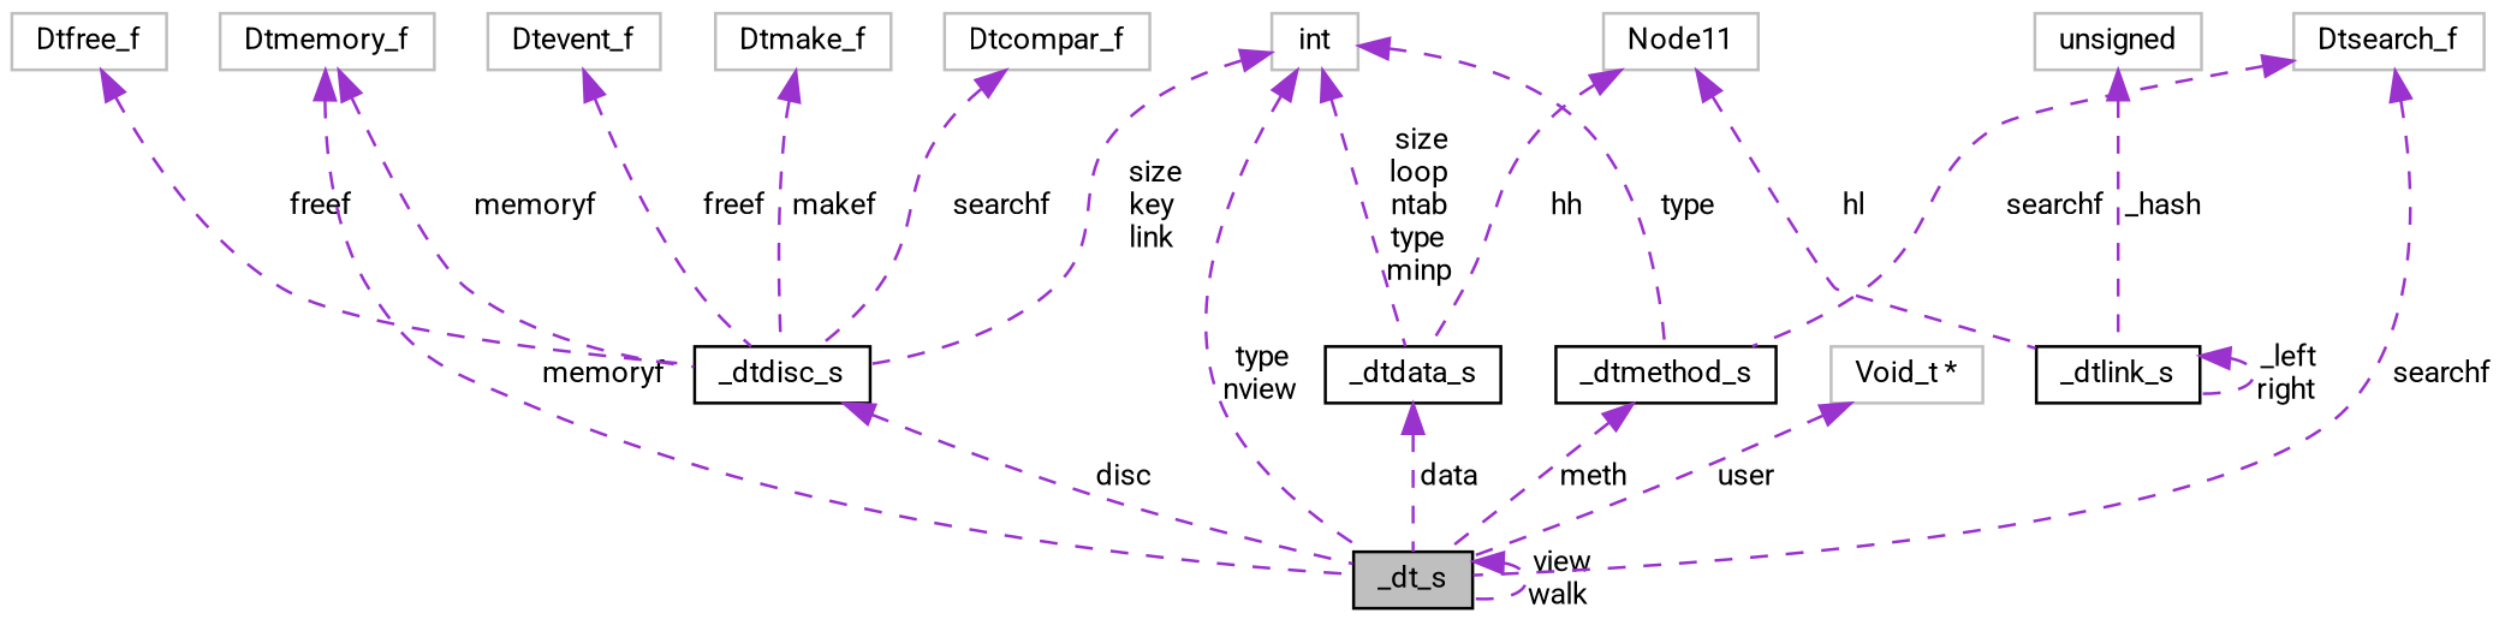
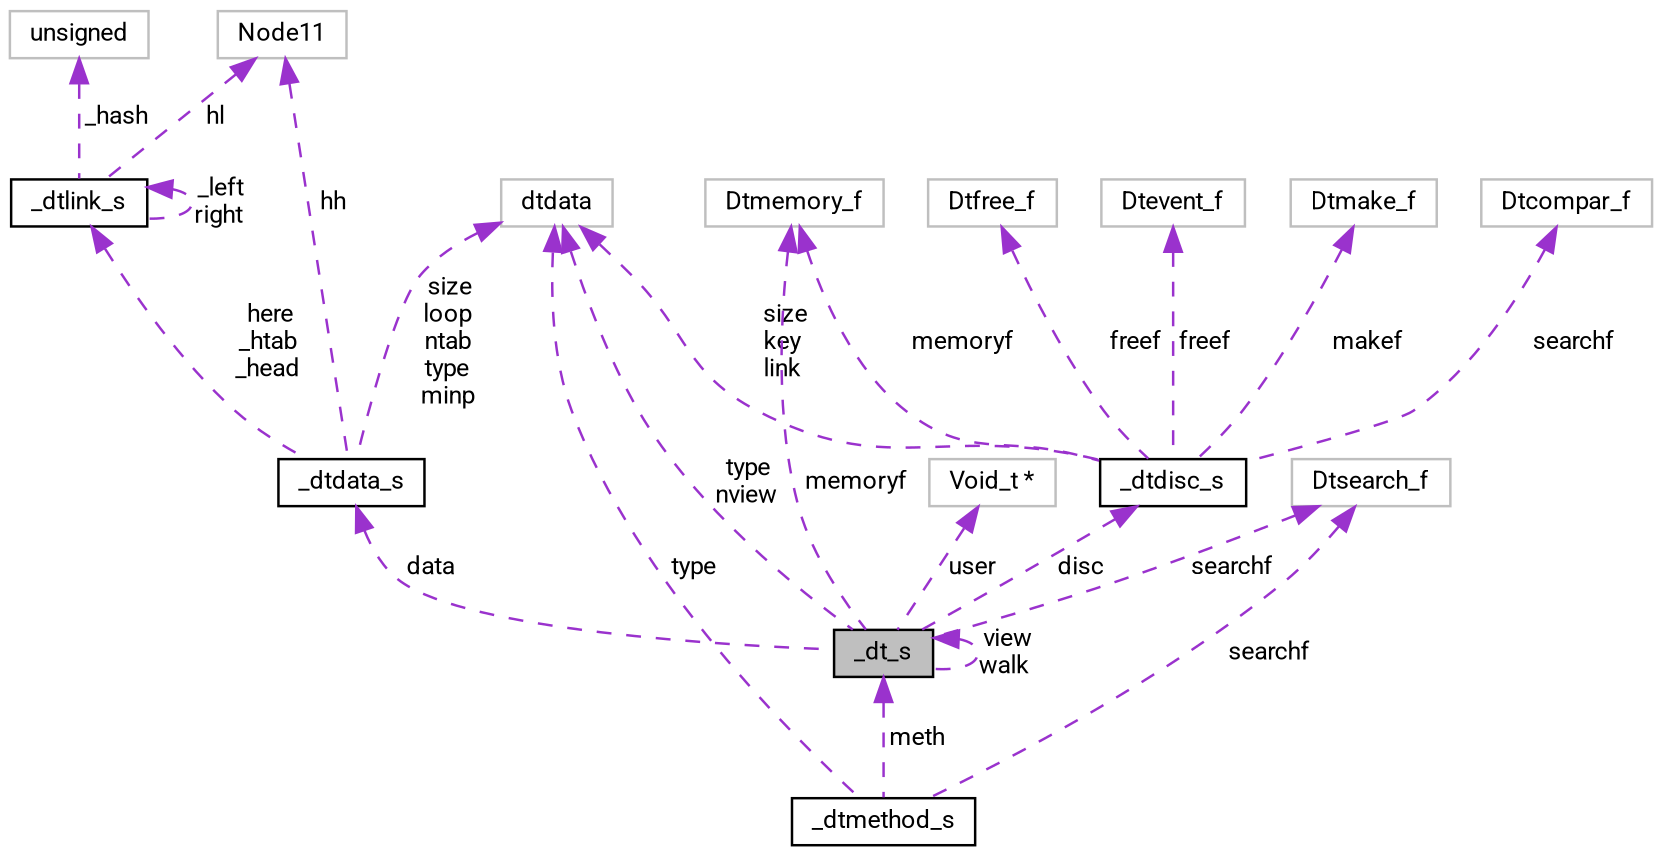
  digraph {
    fontname=Roboto
    node [color=grey75 fontname=Roboto fontsize=10 shape=record]
    edge [color=darkorchid3 dir=back fontname=Roboto fontsize=10 labelfontname=Helvetica labelfontsize=10 style=dashed]
    n1 [color=black fillcolor=grey75 fontcolor=black height=0.2 label=_dt_s style=filled width=0.4]
    n2 [color=black height=0.2 label=_dtdisc_s width=0.4]
    n3 [height=0.2 label=Dtfree_f width=0.4]
    n4 [height=0.2 label=Dtevent_f width=0.4]
    n5 [height=0.2 label=Dtmake_f width=0.4]
    n6 [height=0.2 label=Dtcompar_f width=0.4]
-   n7 [height=0.2 label=int width=0.4]
+   n7 [height=0.2 label=dtdata width=0.4]
    n8 [color=black height=0.2 label=_dtdata_s width=0.4]
    n9 [color=black height=0.2 label=_dtmethod_s width=0.4]
    n10 [height=0.2 label=Dtmemory_f width=0.4]
    Node11 [height=0.2 width=0.4]
    n12 [color=black height=0.2 label=_dtlink_s width=0.4]
    n13 [height=0.2 label=unsigned width=0.4]
    n14 [height=0.2 label="Void_t *" width=0.4]
    n15 [height=0.2 label=Dtsearch_f width=0.4]
    n1 -> n1 [label=" view\nwalk"]
    n2 -> n1 [label=" disc"]
    n3 -> n2 [label=" freef"]
    n4 -> n2 [label=" freef"]
    n5 -> n2 [label=" makef"]
    n6 -> n2 [label=" searchf"]
    n7 -> n1 [label=" type\nnview"]
    n7 -> n2 [label=" size\nkey\nlink"]
    n7 -> n8 [label=" size\nloop\nntab\ntype\nminp"]
    n7 -> n9 [label=" type"]
    n8 -> n1 [label=" data"]
-   n9 -> n1 [label=" meth"]
+   n1 -> n9 [label=" meth"]
    n10 -> n1 [label=" memoryf"]
    n10 -> n2 [label=" memoryf"]
    Node11 -> n8 [label=" hh"]
    Node11 -> n12 [label=" hl"]
+   n12 -> n8 [label=" here\n_htab\n_head"]
    n12 -> n12 [label=" _left\nright"]
    n13 -> n12 [label=" _hash"]
    n14 -> n1 [label=" user"]
    n15 -> n1 [label=" searchf"]
    n15 -> n9 [label=" searchf"]
  }
